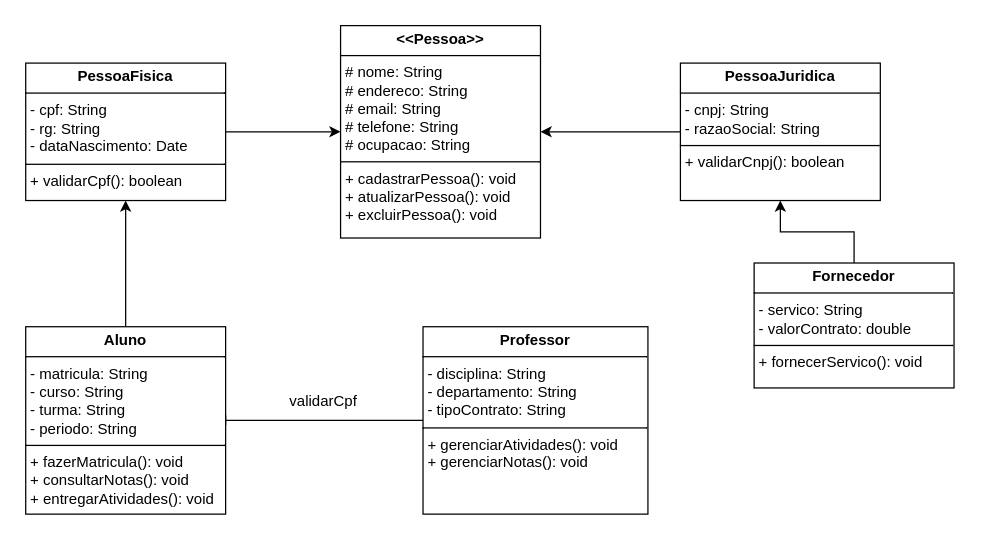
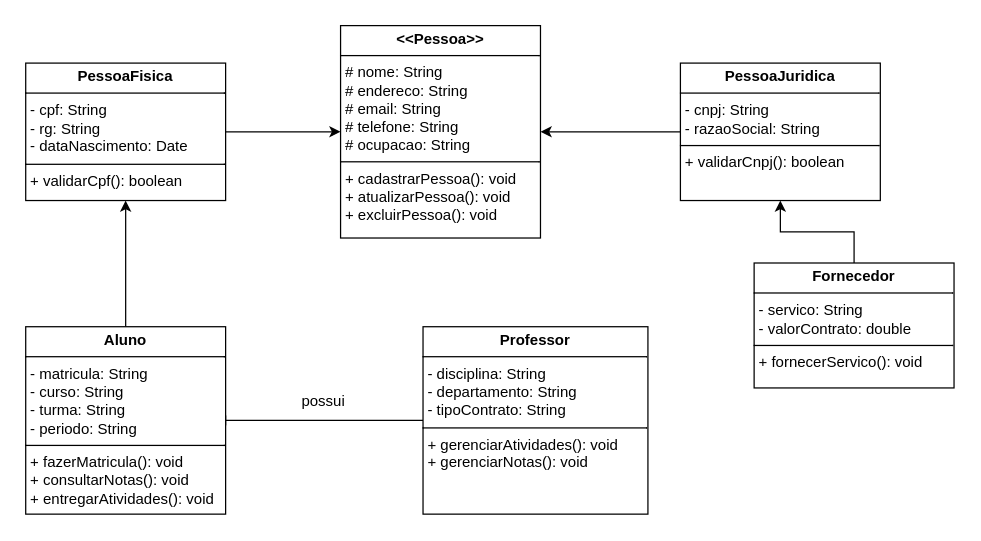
  <mxCell id="0" />
  <mxCell id="1" parent="0" />
  <mxCell id="2" value="&lt;p style=&quot;margin:0px;margin-top:4px;text-align:center;&quot;&gt;&lt;b&gt;&amp;lt;&amp;lt;Pessoa&amp;gt;&amp;gt;&lt;/b&gt;&lt;/p&gt;&lt;hr size=&quot;1&quot; style=&quot;border-style:solid;&quot;&gt;&lt;p style=&quot;margin:0px;margin-left:4px;&quot;&gt;&lt;span style=&quot;background-color: initial;&quot;&gt;# nome: String&lt;/span&gt;&lt;br&gt;&lt;/p&gt;&lt;p style=&quot;margin:0px;margin-left:4px;&quot;&gt;# endereco: String&lt;/p&gt;&lt;p style=&quot;margin:0px;margin-left:4px;&quot;&gt;# email: String&lt;/p&gt;&lt;p style=&quot;margin:0px;margin-left:4px;&quot;&gt;# telefone: String&lt;/p&gt;&lt;p style=&quot;margin:0px;margin-left:4px;&quot;&gt;# ocupacao: String&lt;/p&gt;&lt;hr size=&quot;1&quot; style=&quot;border-style:solid;&quot;&gt;&lt;p style=&quot;margin:0px;margin-left:4px;&quot;&gt;+ cadastrarPessoa(): void&lt;/p&gt;&lt;p style=&quot;margin:0px;margin-left:4px;&quot;&gt;+ atualizarPessoa(): void&lt;/p&gt;&lt;p style=&quot;margin:0px;margin-left:4px;&quot;&gt;+ excluirPessoa(): void&lt;/p&gt;" style="verticalAlign=top;align=left;overflow=fill;html=1;whiteSpace=wrap;labelBackgroundColor=none;rounded=0;" parent="1" vertex="1"><mxGeometry x="272" y="20" width="160" height="170" as="geometry" /></mxCell>
  <mxCell id="3" style="edgeStyle=orthogonalEdgeStyle;rounded=0;orthogonalLoop=1;jettySize=auto;html=1;exitX=1;exitY=0.5;exitDx=0;exitDy=0;entryX=0;entryY=0.5;entryDx=0;entryDy=0;fontFamily=Helvetica;fontSize=12;fontColor=default;labelBackgroundColor=none;" edge="1" parent="1" source="4" target="2"><mxGeometry relative="1" as="geometry" /></mxCell>
  <mxCell id="4" value="&lt;p style=&quot;margin:0px;margin-top:4px;text-align:center;&quot;&gt;&lt;b&gt;PessoaFisica&lt;/b&gt;&lt;/p&gt;&lt;hr size=&quot;1&quot; style=&quot;border-style:solid;&quot;&gt;&lt;p style=&quot;margin:0px;margin-left:4px;&quot;&gt;- cpf: String&lt;/p&gt;&lt;p style=&quot;margin:0px;margin-left:4px;&quot;&gt;- rg: String&lt;/p&gt;&lt;p style=&quot;margin:0px;margin-left:4px;&quot;&gt;- dataNascimento: Date&lt;/p&gt;&lt;hr size=&quot;1&quot; style=&quot;border-style:solid;&quot;&gt;&lt;p style=&quot;margin:0px;margin-left:4px;&quot;&gt;+ validarCpf(): boolean&lt;/p&gt;" style="verticalAlign=top;align=left;overflow=fill;html=1;whiteSpace=wrap;labelBackgroundColor=none;rounded=0;" parent="1" vertex="1"><mxGeometry x="20" y="50" width="160" height="110" as="geometry" /></mxCell>
  <mxCell id="5" style="edgeStyle=orthogonalEdgeStyle;rounded=0;orthogonalLoop=1;jettySize=auto;html=1;exitX=0;exitY=0.5;exitDx=0;exitDy=0;entryX=1;entryY=0.5;entryDx=0;entryDy=0;fontFamily=Helvetica;fontSize=12;fontColor=default;labelBackgroundColor=none;" edge="1" parent="1" source="6" target="2"><mxGeometry relative="1" as="geometry" /></mxCell>
  <mxCell id="6" value="&lt;p style=&quot;margin:0px;margin-top:4px;text-align:center;&quot;&gt;&lt;b&gt;PessoaJuridica&lt;/b&gt;&lt;/p&gt;&lt;hr size=&quot;1&quot; style=&quot;border-style:solid;&quot;&gt;&lt;p style=&quot;margin:0px;margin-left:4px;&quot;&gt;- cnpj: String&lt;/p&gt;&lt;p style=&quot;margin:0px;margin-left:4px;&quot;&gt;- razaoSocial: String&lt;/p&gt;&lt;hr size=&quot;1&quot; style=&quot;border-style:solid;&quot;&gt;&lt;p style=&quot;margin:0px;margin-left:4px;&quot;&gt;+ validarCnpj(): boolean&lt;/p&gt;" style="verticalAlign=top;align=left;overflow=fill;html=1;whiteSpace=wrap;labelBackgroundColor=none;rounded=0;" parent="1" vertex="1"><mxGeometry x="544" y="50" width="160" height="110" as="geometry" /></mxCell>
  <mxCell id="7" style="edgeStyle=orthogonalEdgeStyle;rounded=0;orthogonalLoop=1;jettySize=auto;html=1;exitX=0.5;exitY=0;exitDx=0;exitDy=0;entryX=0.5;entryY=1;entryDx=0;entryDy=0;labelBackgroundColor=none;fontColor=default;" parent="1" source="8" target="4" edge="1"><mxGeometry relative="1" as="geometry" /></mxCell>
  <mxCell id="8" value="&lt;p style=&quot;margin:0px;margin-top:4px;text-align:center;&quot;&gt;&lt;b&gt;Aluno&lt;/b&gt;&lt;/p&gt;&lt;hr size=&quot;1&quot; style=&quot;border-style:solid;&quot;&gt;&lt;p style=&quot;margin:0px;margin-left:4px;&quot;&gt;- matricula: String&lt;/p&gt;&lt;p style=&quot;margin:0px;margin-left:4px;&quot;&gt;- curso: String&lt;/p&gt;&lt;p style=&quot;margin:0px;margin-left:4px;&quot;&gt;- turma: String&lt;/p&gt;&lt;p style=&quot;margin:0px;margin-left:4px;&quot;&gt;- periodo: String&lt;/p&gt;&lt;hr size=&quot;1&quot; style=&quot;border-style:solid;&quot;&gt;&lt;p style=&quot;margin:0px;margin-left:4px;&quot;&gt;+ fazerMatricula(): void&lt;/p&gt;&lt;p style=&quot;margin:0px;margin-left:4px;&quot;&gt;+ consultarNotas(): void&lt;/p&gt;&lt;p style=&quot;margin:0px;margin-left:4px;&quot;&gt;+ entregarAtividades(): void&lt;/p&gt;" style="verticalAlign=top;align=left;overflow=fill;html=1;whiteSpace=wrap;labelBackgroundColor=none;rounded=0;fillColor=default;gradientColor=none;" parent="1" vertex="1"><mxGeometry x="20" y="261" width="160" height="150" as="geometry" /></mxCell>
  <mxCell id="9" style="edgeStyle=orthogonalEdgeStyle;rounded=0;orthogonalLoop=1;jettySize=auto;html=1;exitX=0;exitY=0.5;exitDx=0;exitDy=0;endArrow=baseDash;endFill=0;" edge="1" parent="1" source="10" target="8"><mxGeometry relative="1" as="geometry" /></mxCell>
  <mxCell id="10" value="&lt;p style=&quot;margin:0px;margin-top:4px;text-align:center;&quot;&gt;&lt;b&gt;Professor&lt;/b&gt;&lt;/p&gt;&lt;hr size=&quot;1&quot; style=&quot;border-style:solid;&quot;&gt;&lt;p style=&quot;margin:0px;margin-left:4px;&quot;&gt;- disciplina: String&lt;/p&gt;&lt;p style=&quot;margin:0px;margin-left:4px;&quot;&gt;- departamento: String&lt;/p&gt;&lt;p style=&quot;margin:0px;margin-left:4px;&quot;&gt;- tipoContrato: String&lt;/p&gt;&lt;hr size=&quot;1&quot; style=&quot;border-style:solid;&quot;&gt;&lt;p style=&quot;margin:0px;margin-left:4px;&quot;&gt;+ gerenciarAtividades(): void&lt;/p&gt;&lt;p style=&quot;margin:0px;margin-left:4px;&quot;&gt;+ gerenciarNotas(): void&lt;/p&gt;" style="verticalAlign=top;align=left;overflow=fill;html=1;whiteSpace=wrap;labelBackgroundColor=none;rounded=0;" parent="1" vertex="1"><mxGeometry x="338" y="261" width="180" height="150" as="geometry" /></mxCell>
  <mxCell id="11" style="edgeStyle=orthogonalEdgeStyle;rounded=0;orthogonalLoop=1;jettySize=auto;html=1;exitX=0.5;exitY=0;exitDx=0;exitDy=0;entryX=0.5;entryY=1;entryDx=0;entryDy=0;fontFamily=Helvetica;fontSize=12;fontColor=default;labelBackgroundColor=none;" edge="1" parent="1" source="12" target="6"><mxGeometry relative="1" as="geometry" /></mxCell>
  <mxCell id="12" value="&lt;p style=&quot;margin:0px;margin-top:4px;text-align:center;&quot;&gt;&lt;b&gt;Fornecedor&lt;/b&gt;&lt;/p&gt;&lt;hr size=&quot;1&quot; style=&quot;border-style:solid;&quot;&gt;&lt;p style=&quot;margin:0px;margin-left:4px;&quot;&gt;- servico: String&lt;br&gt;&lt;/p&gt;&lt;p style=&quot;margin:0px;margin-left:4px;&quot;&gt;- valorContrato: double&lt;/p&gt;&lt;hr size=&quot;1&quot; style=&quot;border-style:solid;&quot;&gt;&lt;p style=&quot;margin:0px;margin-left:4px;&quot;&gt;+ fornecerServico(): void&lt;/p&gt;" style="verticalAlign=top;align=left;overflow=fill;html=1;whiteSpace=wrap;labelBackgroundColor=none;rounded=0;" parent="1" vertex="1"><mxGeometry x="603" y="210" width="160" height="100" as="geometry" /></mxCell>
  <mxCell id="13" value="" style="shape=table;startSize=0;container=1;collapsible=1;childLayout=tableLayout;fixedRows=1;rowLines=0;fontStyle=0;align=center;resizeLast=1;strokeColor=none;fillColor=none;collapsible=0;whiteSpace=wrap;html=1;rounded=0;verticalAlign=top;fontFamily=Helvetica;fontSize=12;fontColor=default;labelBackgroundColor=none;" vertex="1" parent="1"><mxGeometry x="172" y="307" width="137" height="30" as="geometry" /></mxCell>
  <mxCell id="14" value="" style="shape=tableRow;horizontal=0;startSize=0;swimlaneHead=0;swimlaneBody=0;fillColor=none;collapsible=0;dropTarget=0;points=[[0,0.5],[1,0.5]];portConstraint=eastwest;top=0;left=0;right=0;bottom=0;rounded=0;strokeColor=default;align=left;verticalAlign=top;fontFamily=Helvetica;fontSize=12;fontColor=default;labelBackgroundColor=none;" vertex="1" parent="13"><mxGeometry width="137" height="30" as="geometry" /></mxCell>
  <mxCell id="15" value="" style="shape=partialRectangle;connectable=0;fillColor=none;top=0;left=0;bottom=0;right=0;editable=1;overflow=hidden;rounded=0;strokeColor=default;align=left;verticalAlign=top;fontFamily=Helvetica;fontSize=12;fontColor=default;labelBackgroundColor=none;" vertex="1" parent="14"><mxGeometry width="30" height="30" as="geometry"><mxRectangle width="30" height="30" as="alternateBounds" /></mxGeometry></mxCell>
- <mxCell id="16" value="validarCpf" style="shape=partialRectangle;connectable=0;fillColor=none;top=0;left=0;bottom=0;right=0;align=center;spacingLeft=6;overflow=hidden;rounded=0;strokeColor=default;verticalAlign=top;fontFamily=Helvetica;fontSize=12;fontColor=default;labelBackgroundColor=none;" vertex="1" parent="14"><mxGeometry x="30" width="107" height="30" as="geometry"><mxRectangle width="107" height="30" as="alternateBounds" /></mxGeometry></mxCell>
+ <mxCell id="16" value="possui" style="shape=partialRectangle;connectable=0;fillColor=none;top=0;left=0;bottom=0;right=0;align=center;spacingLeft=6;overflow=hidden;rounded=0;strokeColor=default;verticalAlign=top;fontFamily=Helvetica;fontSize=12;fontColor=default;labelBackgroundColor=none;" vertex="1" parent="14"><mxGeometry x="30" width="107" height="30" as="geometry"><mxRectangle width="107" height="30" as="alternateBounds" /></mxGeometry></mxCell>
